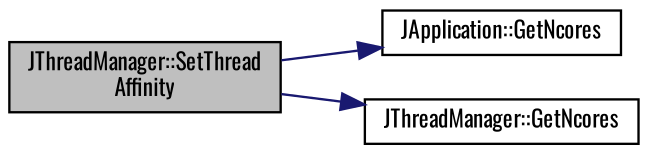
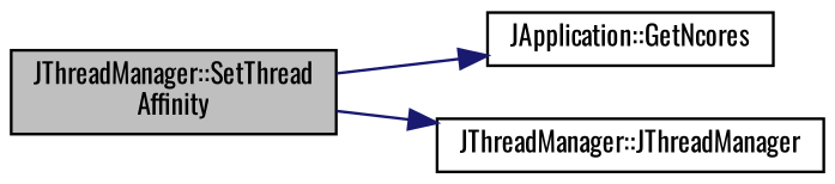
  digraph {
    fontname=Oswald
    rankdir=LR
    node [color=black fillcolor=white fontname=Oswald fontsize=10 shape=record style=filled]
    edge [color=midnightblue fontname=Oswald fontsize=10 labelfontname=Helvetica labelfontsize=10 style=solid]
    n1 [fillcolor=grey75 fontcolor=black height=0.2 label="JThreadManager::SetThread\lAffinity" width=0.4]
    n2 [height=0.2 label="JApplication::GetNcores" width=0.4]
-   n3 [height=0.2 label="JThreadManager::GetNcores" width=0.4]
+   n3 [height=0.2 label="JThreadManager::JThreadManager" width=0.4]
    n1 -> n2
    n1 -> n3
  }
